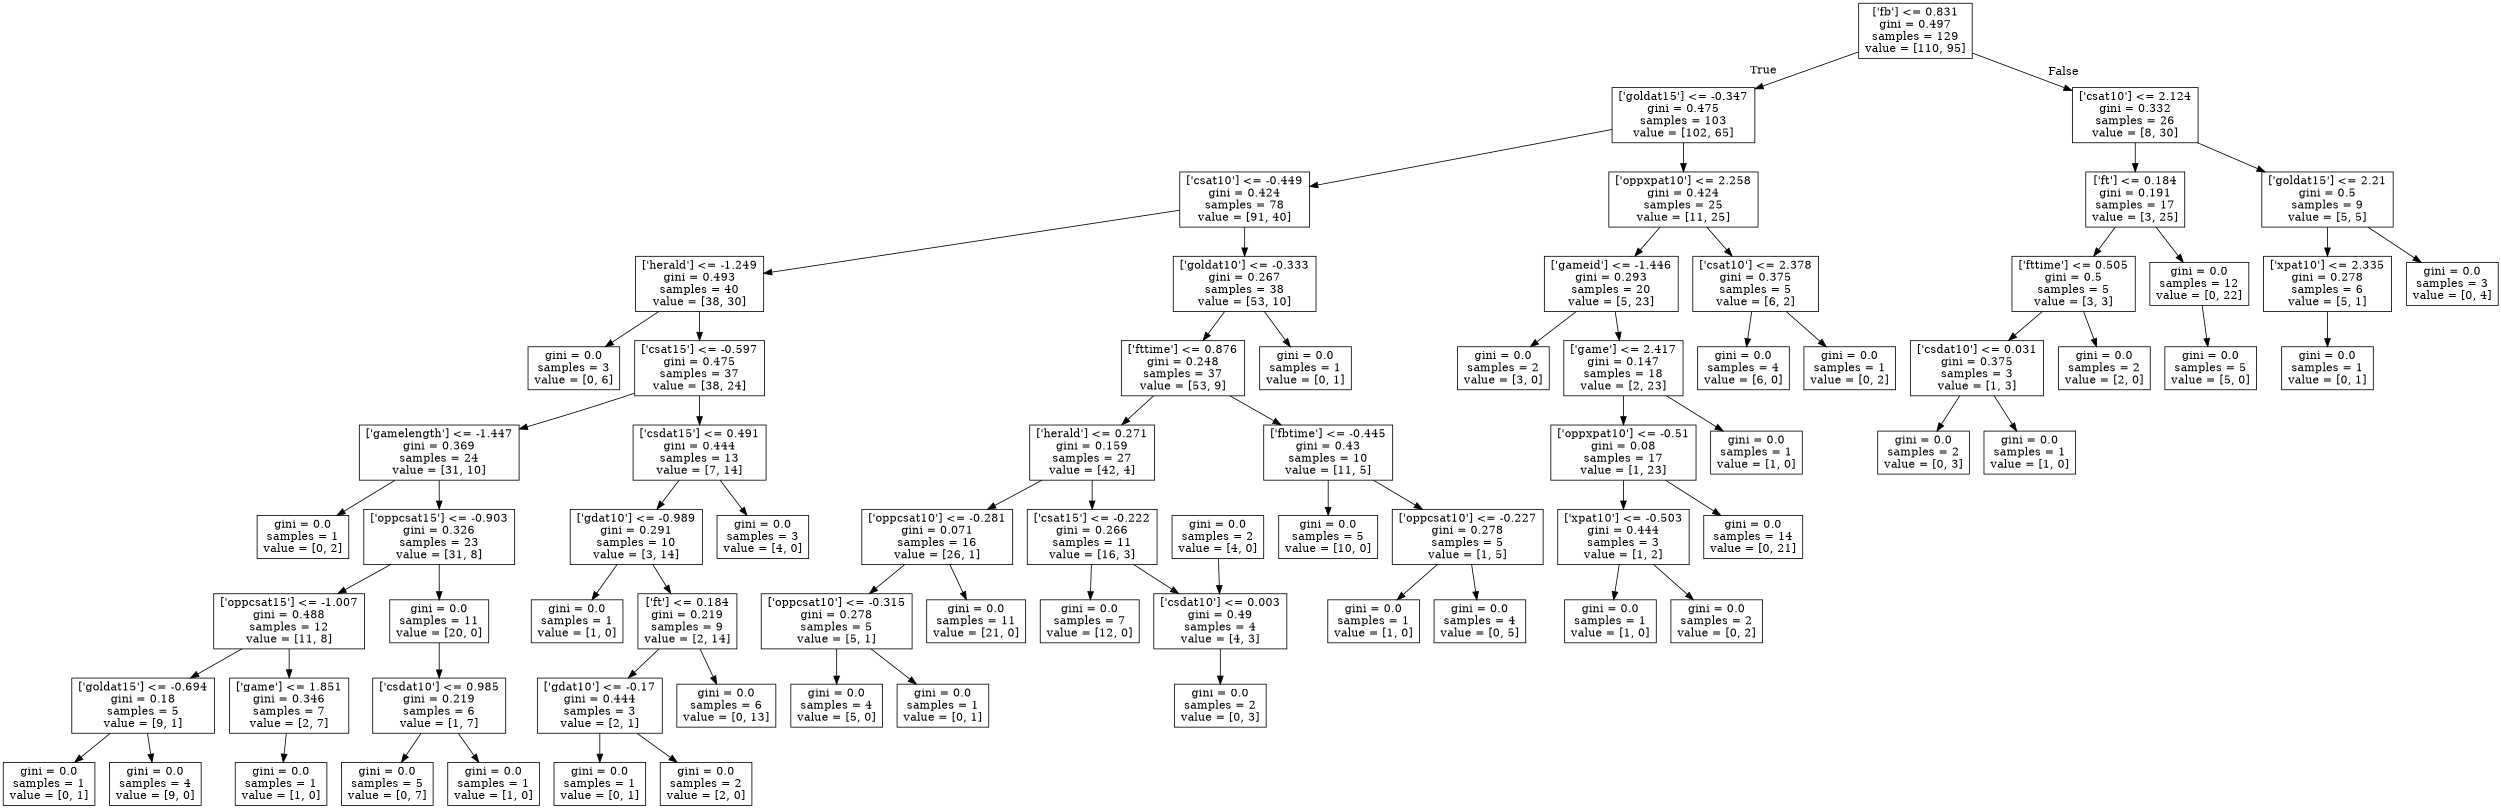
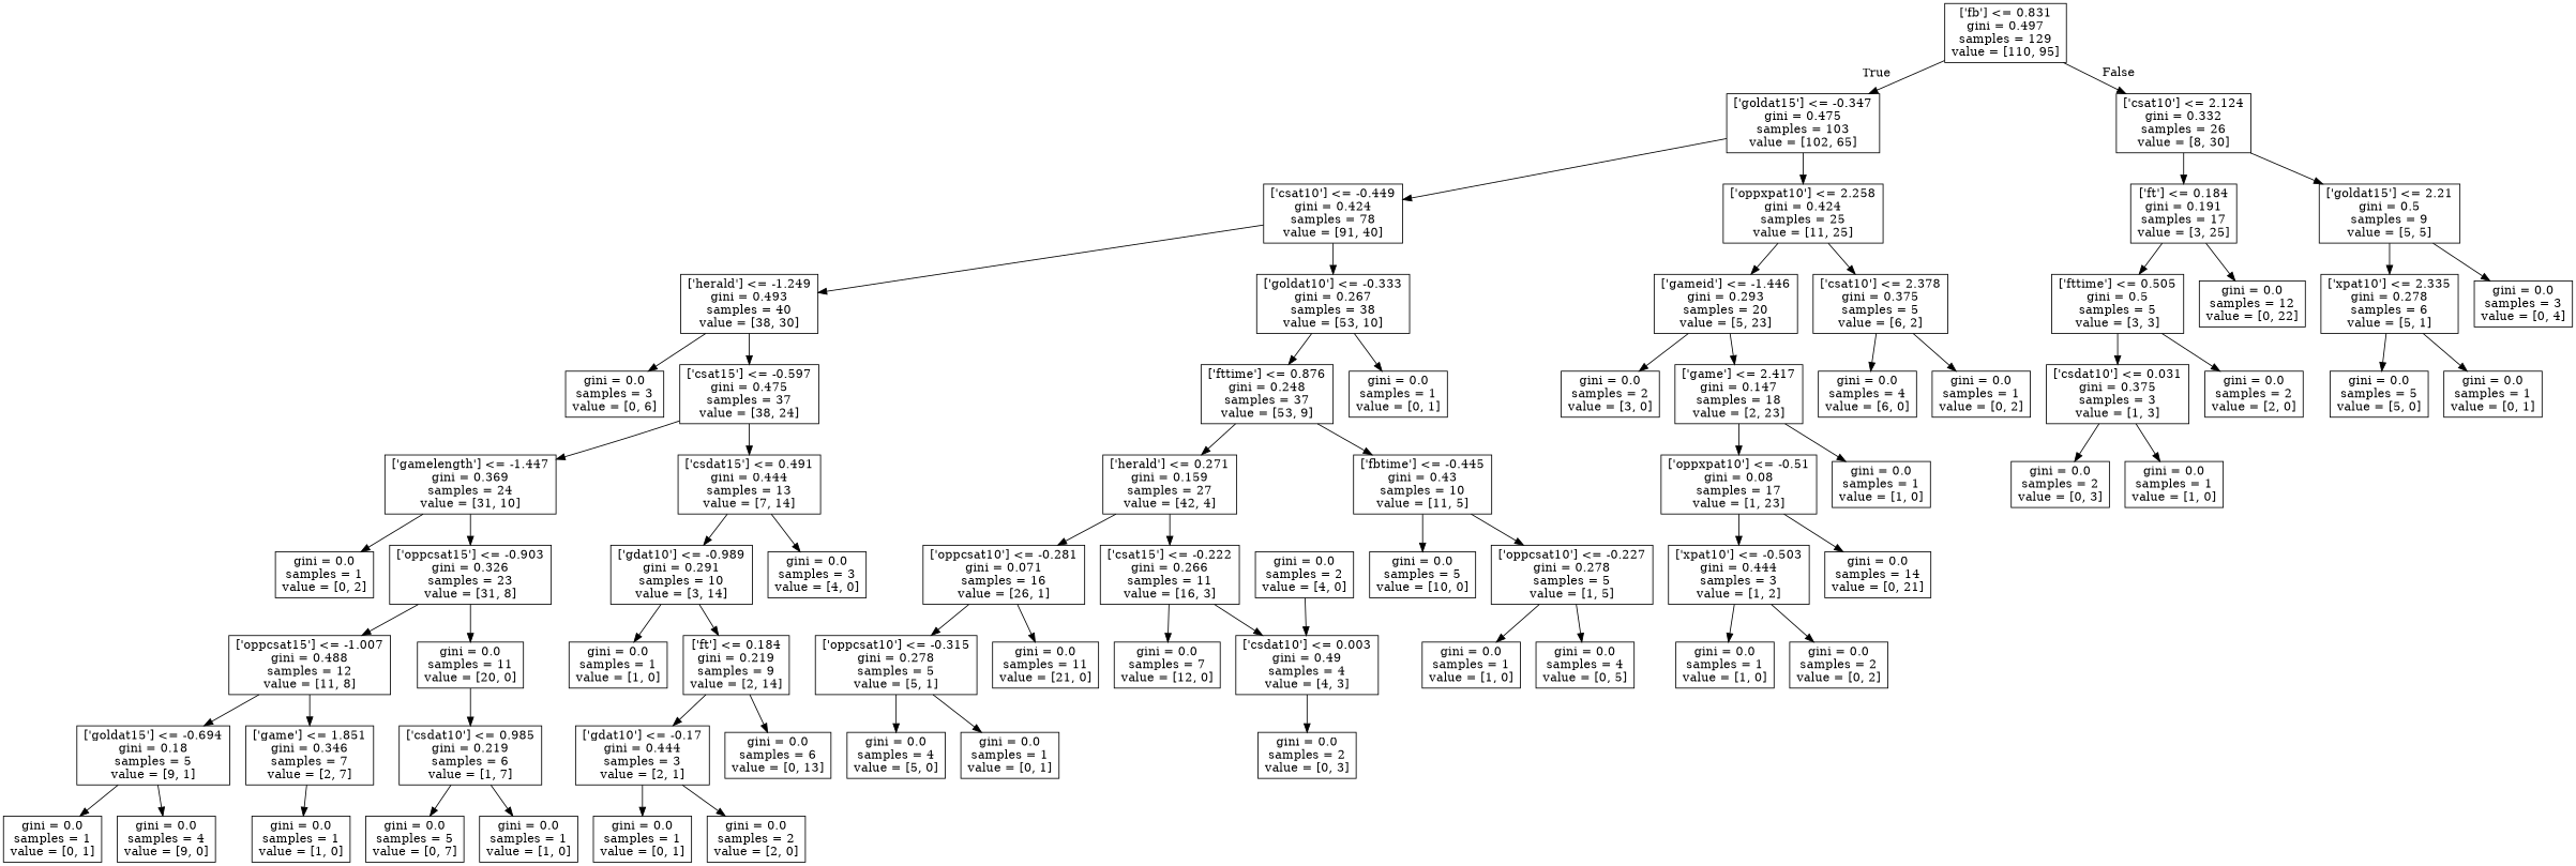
  digraph {
    node [shape=box]
    n1 [label="['fb'] <= 0.831\ngini = 0.497\nsamples = 129\nvalue = [110, 95]"]
    n2 [label="['goldat15'] <= -0.347\ngini = 0.475\nsamples = 103\nvalue = [102, 65]"]
    n3 [label="['csat10'] <= 2.124\ngini = 0.332\nsamples = 26\nvalue = [8, 30]"]
    n4 [label="['csat10'] <= -0.449\ngini = 0.424\nsamples = 78\nvalue = [91, 40]"]
    n5 [label="['oppxpat10'] <= 2.258\ngini = 0.424\nsamples = 25\nvalue = [11, 25]"]
    n6 [label="['ft'] <= 0.184\ngini = 0.191\nsamples = 17\nvalue = [3, 25]"]
    n7 [label="['goldat15'] <= 2.21\ngini = 0.5\nsamples = 9\nvalue = [5, 5]"]
    n8 [label="['herald'] <= -1.249\ngini = 0.493\nsamples = 40\nvalue = [38, 30]"]
    n9 [label="['goldat10'] <= -0.333\ngini = 0.267\nsamples = 38\nvalue = [53, 10]"]
    n10 [label="['gameid'] <= -1.446\ngini = 0.293\nsamples = 20\nvalue = [5, 23]"]
    n11 [label="['csat10'] <= 2.378\ngini = 0.375\nsamples = 5\nvalue = [6, 2]"]
    n12 [label="gini = 0.0\nsamples = 3\nvalue = [0, 6]"]
    n13 [label="['csat15'] <= -0.597\ngini = 0.475\nsamples = 37\nvalue = [38, 24]"]
    n14 [label="['fttime'] <= 0.876\ngini = 0.248\nsamples = 37\nvalue = [53, 9]"]
    n15 [label="gini = 0.0\nsamples = 1\nvalue = [0, 1]"]
    n16 [label="['gamelength'] <= -1.447\ngini = 0.369\nsamples = 24\nvalue = [31, 10]"]
    n17 [label="['csdat15'] <= 0.491\ngini = 0.444\nsamples = 13\nvalue = [7, 14]"]
    n18 [label="gini = 0.0\nsamples = 1\nvalue = [0, 2]"]
    n19 [label="['oppcsat15'] <= -0.903\ngini = 0.326\nsamples = 23\nvalue = [31, 8]"]
    n20 [label="['gdat10'] <= -0.989\ngini = 0.291\nsamples = 10\nvalue = [3, 14]"]
    n21 [label="gini = 0.0\nsamples = 3\nvalue = [4, 0]"]
    n22 [label="['oppcsat15'] <= -1.007\ngini = 0.488\nsamples = 12\nvalue = [11, 8]"]
    n23 [label="gini = 0.0\nsamples = 11\nvalue = [20, 0]"]
    n24 [label="['goldat15'] <= -0.694\ngini = 0.18\nsamples = 5\nvalue = [9, 1]"]
    n25 [label="['game'] <= 1.851\ngini = 0.346\nsamples = 7\nvalue = [2, 7]"]
    n26 [label="['csdat10'] <= 0.985\ngini = 0.219\nsamples = 6\nvalue = [1, 7]"]
    n27 [label="gini = 0.0\nsamples = 1\nvalue = [0, 1]"]
    n28 [label="gini = 0.0\nsamples = 4\nvalue = [9, 0]"]
    n29 [label="gini = 0.0\nsamples = 1\nvalue = [1, 0]"]
    n30 [label="gini = 0.0\nsamples = 5\nvalue = [0, 7]"]
    n31 [label="gini = 0.0\nsamples = 1\nvalue = [1, 0]"]
    n32 [label="gini = 0.0\nsamples = 1\nvalue = [1, 0]"]
    n33 [label="['ft'] <= 0.184\ngini = 0.219\nsamples = 9\nvalue = [2, 14]"]
    n34 [label="['gdat10'] <= -0.17\ngini = 0.444\nsamples = 3\nvalue = [2, 1]"]
    n35 [label="gini = 0.0\nsamples = 6\nvalue = [0, 13]"]
    n36 [label="gini = 0.0\nsamples = 1\nvalue = [0, 1]"]
    n37 [label="gini = 0.0\nsamples = 2\nvalue = [2, 0]"]
    n38 [label="['herald'] <= 0.271\ngini = 0.159\nsamples = 27\nvalue = [42, 4]"]
    n39 [label="['fbtime'] <= -0.445\ngini = 0.43\nsamples = 10\nvalue = [11, 5]"]
    n40 [label="['oppcsat10'] <= -0.281\ngini = 0.071\nsamples = 16\nvalue = [26, 1]"]
    n41 [label="['csat15'] <= -0.222\ngini = 0.266\nsamples = 11\nvalue = [16, 3]"]
    n42 [label="gini = 0.0\nsamples = 5\nvalue = [10, 0]"]
    n43 [label="['oppcsat10'] <= -0.227\ngini = 0.278\nsamples = 5\nvalue = [1, 5]"]
    n44 [label="['oppcsat10'] <= -0.315\ngini = 0.278\nsamples = 5\nvalue = [5, 1]"]
    n45 [label="gini = 0.0\nsamples = 11\nvalue = [21, 0]"]
    n46 [label="gini = 0.0\nsamples = 7\nvalue = [12, 0]"]
    n47 [label="['csdat10'] <= 0.003\ngini = 0.49\nsamples = 4\nvalue = [4, 3]"]
    n48 [label="gini = 0.0\nsamples = 4\nvalue = [5, 0]"]
    n49 [label="gini = 0.0\nsamples = 1\nvalue = [0, 1]"]
    n50 [label="gini = 0.0\nsamples = 2\nvalue = [0, 3]"]
    n51 [label="gini = 0.0\nsamples = 2\nvalue = [4, 0]"]
    n52 [label="gini = 0.0\nsamples = 1\nvalue = [1, 0]"]
    n53 [label="gini = 0.0\nsamples = 4\nvalue = [0, 5]"]
    n54 [label="gini = 0.0\nsamples = 2\nvalue = [3, 0]"]
    n55 [label="['game'] <= 2.417\ngini = 0.147\nsamples = 18\nvalue = [2, 23]"]
    n56 [label="gini = 0.0\nsamples = 4\nvalue = [6, 0]"]
    n57 [label="gini = 0.0\nsamples = 1\nvalue = [0, 2]"]
    n58 [label="['oppxpat10'] <= -0.51\ngini = 0.08\nsamples = 17\nvalue = [1, 23]"]
    n59 [label="gini = 0.0\nsamples = 1\nvalue = [1, 0]"]
    n60 [label="['xpat10'] <= -0.503\ngini = 0.444\nsamples = 3\nvalue = [1, 2]"]
    n61 [label="gini = 0.0\nsamples = 14\nvalue = [0, 21]"]
    n62 [label="gini = 0.0\nsamples = 1\nvalue = [1, 0]"]
    n63 [label="gini = 0.0\nsamples = 2\nvalue = [0, 2]"]
    n64 [label="['fttime'] <= 0.505\ngini = 0.5\nsamples = 5\nvalue = [3, 3]"]
    n65 [label="gini = 0.0\nsamples = 12\nvalue = [0, 22]"]
    n66 [label="['xpat10'] <= 2.335\ngini = 0.278\nsamples = 6\nvalue = [5, 1]"]
    n67 [label="gini = 0.0\nsamples = 3\nvalue = [0, 4]"]
    n68 [label="['csdat10'] <= 0.031\ngini = 0.375\nsamples = 3\nvalue = [1, 3]"]
    n69 [label="gini = 0.0\nsamples = 2\nvalue = [2, 0]"]
    n70 [label="gini = 0.0\nsamples = 2\nvalue = [0, 3]"]
    n71 [label="gini = 0.0\nsamples = 1\nvalue = [1, 0]"]
    n72 [label="gini = 0.0\nsamples = 5\nvalue = [5, 0]"]
    n73 [label="gini = 0.0\nsamples = 1\nvalue = [0, 1]"]
    n1 -> n2 [headlabel=True labelangle=45 labeldistance=2.5]
    n1 -> n3 [headlabel=False labelangle=-45 labeldistance=2.5]
    n2 -> n4
    n2 -> n5
    n3 -> n6
    n3 -> n7
    n4 -> n8
    n4 -> n9
    n5 -> n10
    n5 -> n11
    n6 -> n64
    n6 -> n65
    n7 -> n66
    n7 -> n67
    n8 -> n12
    n8 -> n13
    n9 -> n14
    n9 -> n15
    n10 -> n54
    n10 -> n55
    n11 -> n56
    n11 -> n57
    n13 -> n16
    n13 -> n17
    n14 -> n38
    n14 -> n39
    n16 -> n18
    n16 -> n19
    n17 -> n20
    n17 -> n21
    n19 -> n22
    n19 -> n23
    n20 -> n32
    n20 -> n33
    n22 -> n24
    n22 -> n25
    n23 -> n26
    n24 -> n27
    n24 -> n28
    n25 -> n29
    n26 -> n30
    n26 -> n31
    n33 -> n34
    n33 -> n35
    n34 -> n36
    n34 -> n37
    n38 -> n40
    n38 -> n41
    n39 -> n42
    n39 -> n43
    n40 -> n44
    n40 -> n45
    n41 -> n46
    n41 -> n47
    n43 -> n52
    n43 -> n53
    n44 -> n48
    n44 -> n49
    n47 -> n50
    n51 -> n47
    n55 -> n58
    n55 -> n59
    n58 -> n60
    n58 -> n61
    n60 -> n62
    n60 -> n63
    n64 -> n68
    n64 -> n69
-   n65 -> n72
+   n66 -> n72
    n66 -> n73
    n68 -> n70
    n68 -> n71
  }
